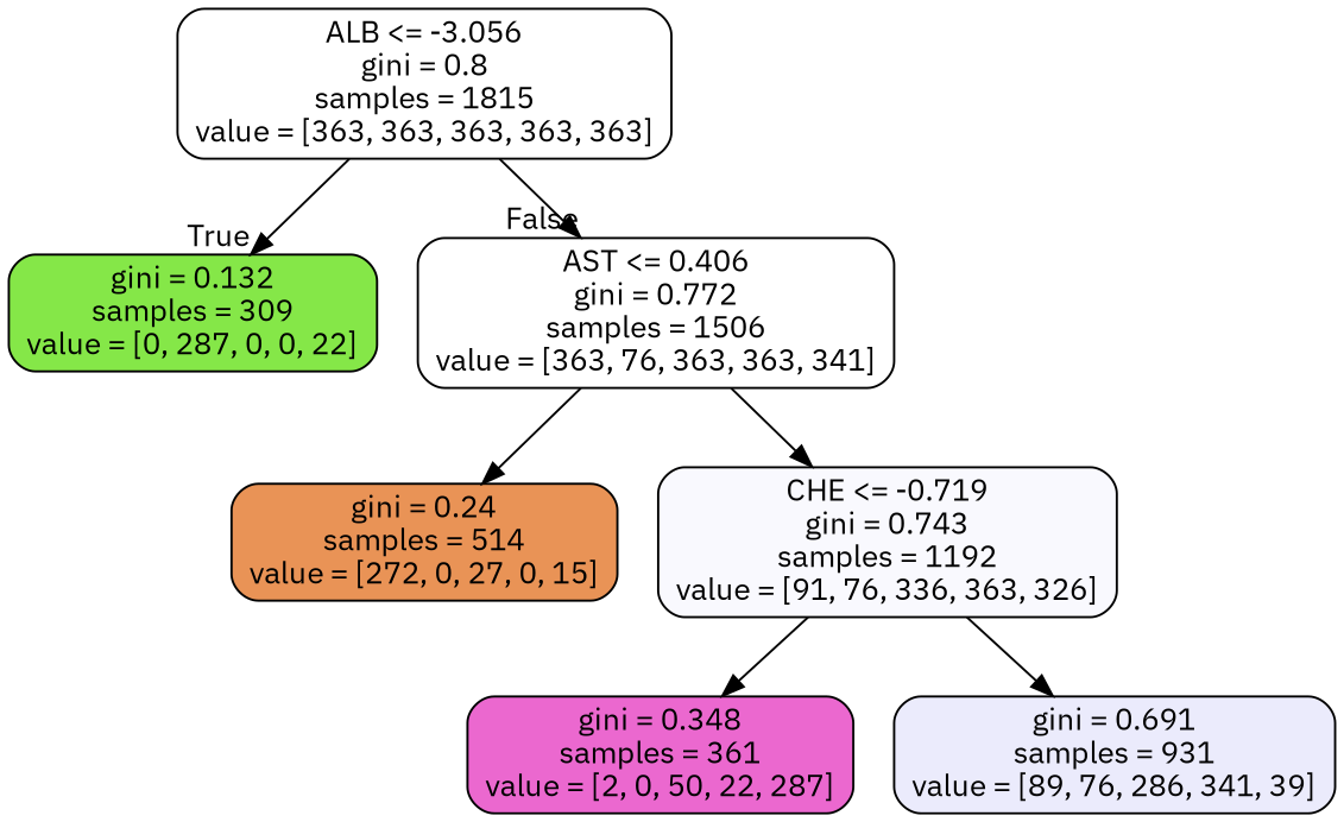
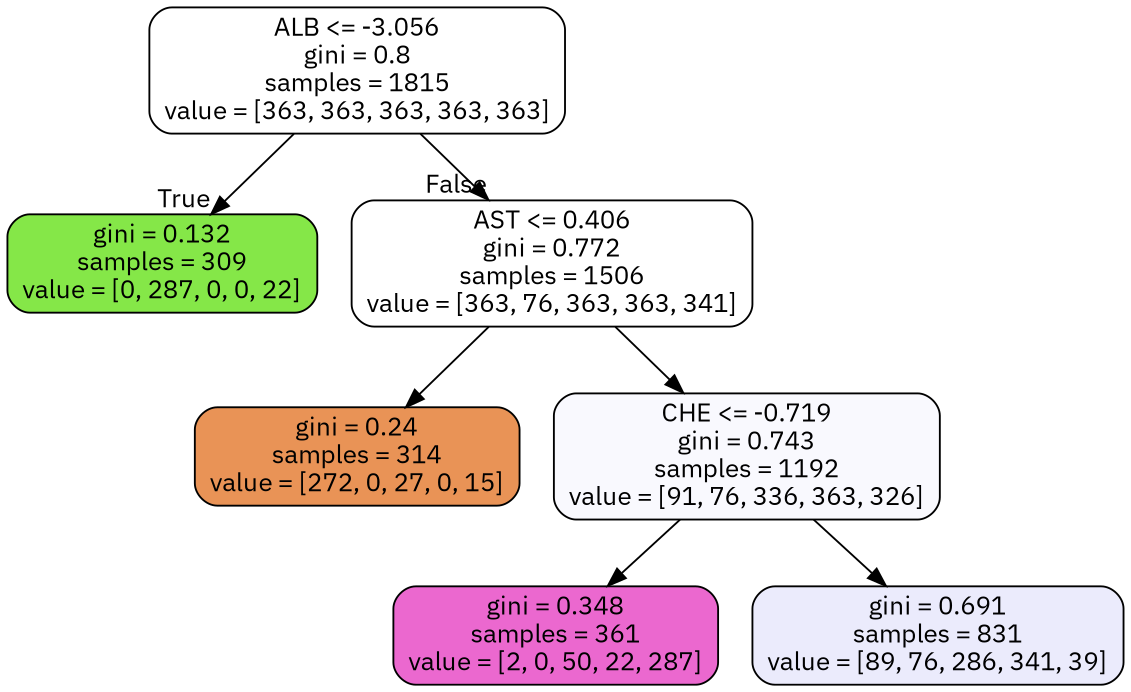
  digraph {
    fontname="IBM Plex Sans"
    node [color=black fillcolor="#ffffff" fontname="IBM Plex Sans" shape=box style="filled, rounded"]
    edge [fontname="IBM Plex Sans"]
    n1 [label="ALB <= -3.056\ngini = 0.8\nsamples = 1815\nvalue = [363, 363, 363, 363, 363]"]
    n2 [fillcolor="#85e748" label="gini = 0.132\nsamples = 309\nvalue = [0, 287, 0, 0, 22]"]
    n3 [label="AST <= 0.406\ngini = 0.772\nsamples = 1506\nvalue = [363, 76, 363, 363, 341]"]
-   n4 [fillcolor="#e99356" label="gini = 0.24\nsamples = 514\nvalue = [272, 0, 27, 0, 15]"]
+   n4 [fillcolor="#e99356" label="gini = 0.24\nsamples = 314\nvalue = [272, 0, 27, 0, 15]"]
    n5 [fillcolor="#f9f9fe" label="CHE <= -0.719\ngini = 0.743\nsamples = 1192\nvalue = [91, 76, 336, 363, 326]"]
    n6 [fillcolor="#eb68cf" label="gini = 0.348\nsamples = 361\nvalue = [2, 0, 50, 22, 287]"]
-   n7 [fillcolor="#ebebfc" label="gini = 0.691\nsamples = 931\nvalue = [89, 76, 286, 341, 39]"]
+   n7 [fillcolor="#ebebfc" label="gini = 0.691\nsamples = 831\nvalue = [89, 76, 286, 341, 39]"]
    n1 -> n2 [headlabel=True labelangle=45 labeldistance=2.5]
    n1 -> n3 [headlabel=False labelangle=-45 labeldistance=2.5]
    n3 -> n4
    n3 -> n5
    n5 -> n6
    n5 -> n7
  }
